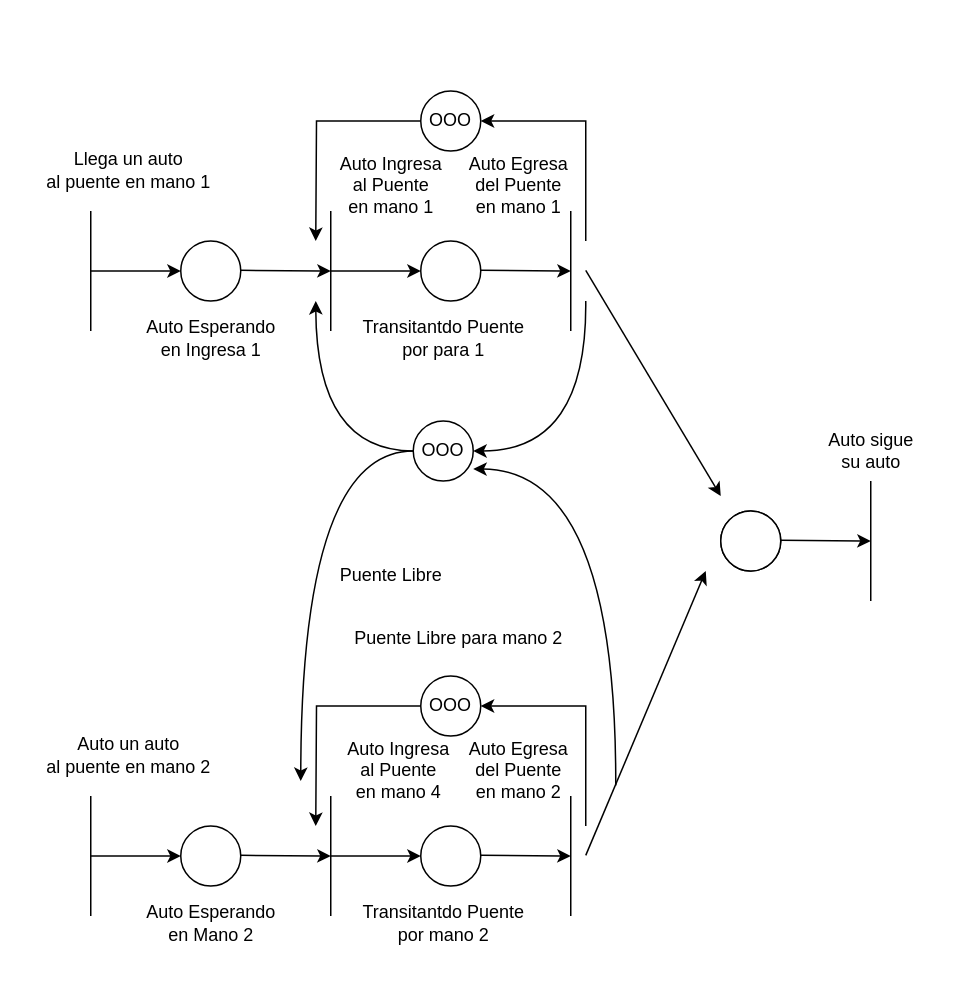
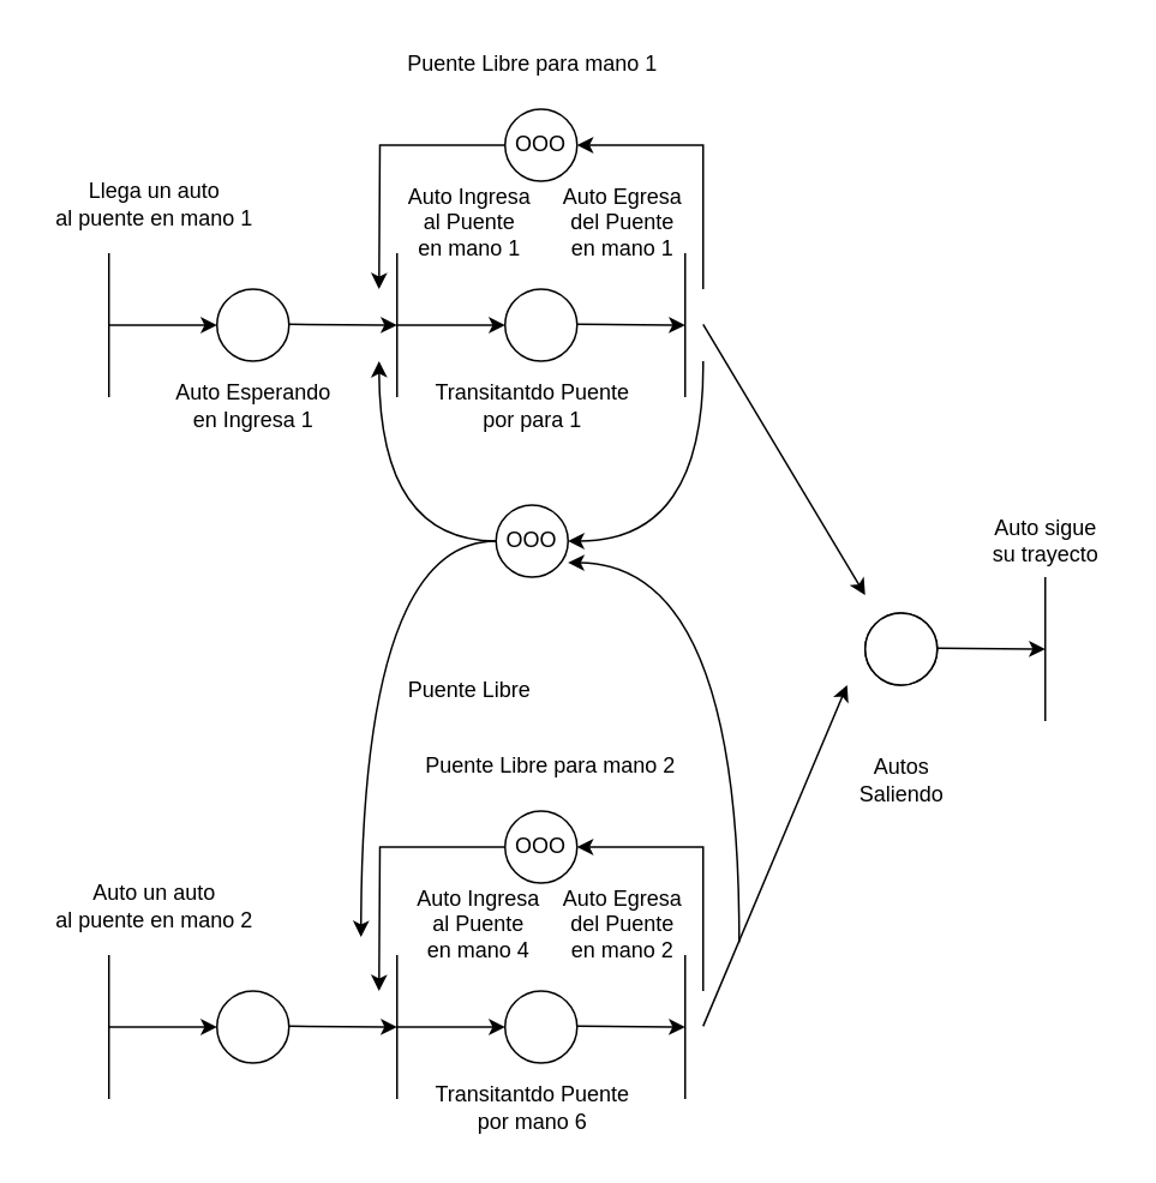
  <mxCell id="0" />
  <mxCell id="1" parent="0" />
  <mxCell id="2" value="" style="endArrow=none;html=1;rounded=0;" parent="1" edge="1"><mxGeometry width="50" height="50" relative="1" as="geometry"><mxPoint x="60" y="220" as="sourcePoint" /><mxPoint x="60" y="140" as="targetPoint" /></mxGeometry></mxCell>
  <mxCell id="3" value="" style="endArrow=classic;html=1;rounded=0;" parent="1" edge="1"><mxGeometry width="50" height="50" relative="1" as="geometry"><mxPoint x="60" y="180" as="sourcePoint" /><mxPoint x="120" y="180" as="targetPoint" /></mxGeometry></mxCell>
  <mxCell id="4" value="Llega un auto&lt;div&gt;al puente en mano 1&lt;/div&gt;" style="text;html=1;align=center;verticalAlign=middle;resizable=0;points=[];autosize=1;strokeColor=none;fillColor=none;" parent="1" vertex="1"><mxGeometry y="93" width="130" height="40" as="geometry" x="20" /></mxCell>
  <mxCell id="5" value="" style="ellipse;whiteSpace=wrap;html=1;aspect=fixed;" parent="1" vertex="1"><mxGeometry x="120" y="160" width="40" height="40" as="geometry" /></mxCell>
  <mxCell id="6" value="" style="endArrow=none;html=1;rounded=0;" parent="1" edge="1"><mxGeometry width="50" height="50" relative="1" as="geometry"><mxPoint x="220" y="220" as="sourcePoint" /><mxPoint x="220" y="140" as="targetPoint" /></mxGeometry></mxCell>
  <mxCell id="7" value="" style="endArrow=classic;html=1;rounded=0;" parent="1" edge="1"><mxGeometry width="50" height="50" relative="1" as="geometry"><mxPoint x="220" y="180" as="sourcePoint" /><mxPoint x="280" y="180" as="targetPoint" /></mxGeometry></mxCell>
  <mxCell id="8" value="" style="endArrow=classic;html=1;rounded=0;" parent="1" edge="1"><mxGeometry width="50" height="50" relative="1" as="geometry"><mxPoint x="160" y="179.58" as="sourcePoint" /><mxPoint x="220" y="180" as="targetPoint" /></mxGeometry></mxCell>
  <mxCell id="9" value="Auto Esperando&lt;div&gt;en Ingresa 1&lt;/div&gt;" style="text;html=1;align=center;verticalAlign=middle;resizable=0;points=[];autosize=1;strokeColor=none;fillColor=none;" parent="1" vertex="1"><mxGeometry x="85" y="205" width="110" height="40" as="geometry" /></mxCell>
  <mxCell id="10" value="Auto Ingresa&lt;div&gt;al Puente&lt;/div&gt;&lt;div&gt;en mano 1&lt;/div&gt;" style="text;html=1;align=center;verticalAlign=middle;resizable=0;points=[];autosize=1;strokeColor=none;fillColor=none;" parent="1" vertex="1"><mxGeometry x="215" y="93" width="90" height="60" as="geometry" /></mxCell>
  <mxCell id="11" value="" style="ellipse;whiteSpace=wrap;html=1;aspect=fixed;" parent="1" vertex="1"><mxGeometry x="280" y="160" width="40" height="40" as="geometry" /></mxCell>
  <mxCell id="12" value="" style="endArrow=none;html=1;rounded=0;" parent="1" edge="1"><mxGeometry width="50" height="50" relative="1" as="geometry"><mxPoint x="380" y="220" as="sourcePoint" /><mxPoint x="380" y="140" as="targetPoint" /></mxGeometry></mxCell>
  <mxCell id="13" value="" style="endArrow=classic;html=1;rounded=0;" parent="1" edge="1"><mxGeometry width="50" height="50" relative="1" as="geometry"><mxPoint x="320" y="179.58" as="sourcePoint" /><mxPoint x="380" y="180" as="targetPoint" /></mxGeometry></mxCell>
  <mxCell id="14" value="Transitantdo Puente&lt;div&gt;por para 1&lt;/div&gt;" style="text;html=1;align=center;verticalAlign=middle;resizable=0;points=[];autosize=1;strokeColor=none;fillColor=none;" parent="1" vertex="1"><mxGeometry x="230" y="205" width="130" height="40" as="geometry" /></mxCell>
  <mxCell id="15" style="edgeStyle=orthogonalEdgeStyle;rounded=0;orthogonalLoop=1;jettySize=auto;html=1;" parent="1" source="16" edge="1"><mxGeometry relative="1" as="geometry"><mxPoint x="210" y="160" as="targetPoint" /></mxGeometry></mxCell>
  <mxCell id="16" value="OOO" style="ellipse;whiteSpace=wrap;html=1;aspect=fixed;" parent="1" vertex="1"><mxGeometry x="280" y="60" width="40" height="40" as="geometry" /></mxCell>
  <mxCell id="17" value="" style="endArrow=classic;html=1;rounded=0;entryX=1;entryY=0.5;entryDx=0;entryDy=0;edgeStyle=elbowEdgeStyle;elbow=vertical;" parent="1" target="16" edge="1"><mxGeometry width="50" height="50" relative="1" as="geometry"><mxPoint x="390" y="160" as="sourcePoint" /><mxPoint x="440" y="110" as="targetPoint" /><Array as="points"><mxPoint x="360" y="80" /></Array></mxGeometry></mxCell>
+ <mxCell id="18" value="Puente Libre para mano 1" style="text;html=1;align=center;verticalAlign=middle;resizable=0;points=[];autosize=1;strokeColor=none;fillColor=none;" parent="1" vertex="1"><mxGeometry x="215" width="160" height="30" as="geometry" y="20" /></mxCell>
  <mxCell id="19" value="Auto Egresa&lt;div&gt;del Puente&lt;/div&gt;&lt;div&gt;en mano 1&lt;/div&gt;" style="text;html=1;align=center;verticalAlign=middle;resizable=0;points=[];autosize=1;strokeColor=none;fillColor=none;" parent="1" vertex="1"><mxGeometry x="300" y="93" width="90" height="60" as="geometry" /></mxCell>
  <mxCell id="20" value="Puente Libre" style="text;html=1;align=center;verticalAlign=middle;resizable=0;points=[];autosize=1;strokeColor=none;fillColor=none;" parent="1" vertex="1"><mxGeometry x="215" y="368" width="90" height="30" as="geometry" /></mxCell>
  <mxCell id="21" style="edgeStyle=orthogonalEdgeStyle;rounded=0;orthogonalLoop=1;jettySize=auto;html=1;endArrow=none;endFill=0;startArrow=classic;startFill=1;strokeColor=default;curved=1;" parent="1" source="25" edge="1"><mxGeometry relative="1" as="geometry"><mxPoint x="390" y="200" as="targetPoint" /><Array as="points"><mxPoint x="391" y="300" /></Array></mxGeometry></mxCell>
  <mxCell id="22" style="edgeStyle=orthogonalEdgeStyle;rounded=0;orthogonalLoop=1;jettySize=auto;html=1;curved=1;" parent="1" source="25" edge="1"><mxGeometry relative="1" as="geometry"><mxPoint x="210" y="200" as="targetPoint" /></mxGeometry></mxCell>
  <mxCell id="23" style="edgeStyle=orthogonalEdgeStyle;rounded=0;orthogonalLoop=1;jettySize=auto;html=1;curved=1;" parent="1" source="25" edge="1"><mxGeometry relative="1" as="geometry"><mxPoint x="200" y="520" as="targetPoint" /></mxGeometry></mxCell>
  <mxCell id="24" style="edgeStyle=orthogonalEdgeStyle;rounded=0;orthogonalLoop=1;jettySize=auto;html=1;curved=1;endArrow=none;endFill=0;startArrow=classic;startFill=1;" parent="1" edge="1"><mxGeometry relative="1" as="geometry"><mxPoint x="410" y="523" as="targetPoint" /><mxPoint x="315" y="312" as="sourcePoint" /></mxGeometry></mxCell>
  <mxCell id="25" value="OOO" style="ellipse;whiteSpace=wrap;html=1;aspect=fixed;" parent="1" vertex="1"><mxGeometry x="275" y="280" width="40" height="40" as="geometry" /></mxCell>
  <mxCell id="26" value="" style="endArrow=none;html=1;rounded=0;" parent="1" edge="1"><mxGeometry width="50" height="50" relative="1" as="geometry"><mxPoint x="60" y="610" as="sourcePoint" /><mxPoint x="60" y="530" as="targetPoint" /></mxGeometry></mxCell>
  <mxCell id="27" value="" style="endArrow=classic;html=1;rounded=0;" parent="1" edge="1"><mxGeometry width="50" height="50" relative="1" as="geometry"><mxPoint x="60" y="570" as="sourcePoint" /><mxPoint x="120" y="570" as="targetPoint" /></mxGeometry></mxCell>
  <mxCell id="28" value="Auto un auto&lt;div&gt;al puente en mano 2&lt;/div&gt;" style="text;html=1;align=center;verticalAlign=middle;resizable=0;points=[];autosize=1;strokeColor=none;fillColor=none;" parent="1" vertex="1"><mxGeometry y="483" width="130" height="40" as="geometry" x="20" /></mxCell>
  <mxCell id="29" value="" style="ellipse;whiteSpace=wrap;html=1;aspect=fixed;" parent="1" vertex="1"><mxGeometry x="120" y="550" width="40" height="40" as="geometry" /></mxCell>
  <mxCell id="30" value="" style="endArrow=none;html=1;rounded=0;" parent="1" edge="1"><mxGeometry width="50" height="50" relative="1" as="geometry"><mxPoint x="220" y="610" as="sourcePoint" /><mxPoint x="220" y="530" as="targetPoint" /></mxGeometry></mxCell>
  <mxCell id="31" value="" style="endArrow=classic;html=1;rounded=0;" parent="1" edge="1"><mxGeometry width="50" height="50" relative="1" as="geometry"><mxPoint x="220" y="570" as="sourcePoint" /><mxPoint x="280" y="570" as="targetPoint" /></mxGeometry></mxCell>
  <mxCell id="32" value="" style="endArrow=classic;html=1;rounded=0;" parent="1" edge="1"><mxGeometry width="50" height="50" relative="1" as="geometry"><mxPoint x="160" y="569.58" as="sourcePoint" /><mxPoint x="220" y="570" as="targetPoint" /></mxGeometry></mxCell>
- <mxCell id="33" value="Auto Esperando&lt;div&gt;en Mano 2&lt;/div&gt;" style="text;html=1;align=center;verticalAlign=middle;resizable=0;points=[];autosize=1;strokeColor=none;fillColor=none;" parent="1" vertex="1"><mxGeometry x="85" y="595" width="110" height="40" as="geometry" /></mxCell>
  <mxCell id="34" value="Auto Ingresa&lt;div&gt;al Puente&lt;/div&gt;&lt;div&gt;en mano 4&lt;/div&gt;" style="text;html=1;align=center;verticalAlign=middle;resizable=0;points=[];autosize=1;strokeColor=none;fillColor=none;" parent="1" vertex="1"><mxGeometry x="220" y="483" width="90" height="60" as="geometry" /></mxCell>
  <mxCell id="35" value="" style="ellipse;whiteSpace=wrap;html=1;aspect=fixed;" parent="1" vertex="1"><mxGeometry x="280" y="550" width="40" height="40" as="geometry" /></mxCell>
  <mxCell id="36" value="" style="endArrow=none;html=1;rounded=0;" parent="1" edge="1"><mxGeometry width="50" height="50" relative="1" as="geometry"><mxPoint x="380" y="610" as="sourcePoint" /><mxPoint x="380" y="530" as="targetPoint" /></mxGeometry></mxCell>
  <mxCell id="37" value="" style="endArrow=classic;html=1;rounded=0;" parent="1" edge="1"><mxGeometry width="50" height="50" relative="1" as="geometry"><mxPoint x="320" y="569.58" as="sourcePoint" /><mxPoint x="380" y="570" as="targetPoint" /></mxGeometry></mxCell>
- <mxCell id="38" value="Transitantdo Puente&lt;div&gt;por mano 2&lt;/div&gt;" style="text;html=1;align=center;verticalAlign=middle;resizable=0;points=[];autosize=1;strokeColor=none;fillColor=none;" parent="1" vertex="1"><mxGeometry x="230" y="595" width="130" height="40" as="geometry" /></mxCell>
+ <mxCell id="38" value="Transitantdo Puente&lt;div&gt;por mano 6&lt;/div&gt;" style="text;html=1;align=center;verticalAlign=middle;resizable=0;points=[];autosize=1;strokeColor=none;fillColor=none;" parent="1" vertex="1"><mxGeometry x="230" y="595" width="130" height="40" as="geometry" /></mxCell>
  <mxCell id="39" style="edgeStyle=orthogonalEdgeStyle;rounded=0;orthogonalLoop=1;jettySize=auto;html=1;" parent="1" source="40" edge="1"><mxGeometry relative="1" as="geometry"><mxPoint x="210" y="550" as="targetPoint" /></mxGeometry></mxCell>
  <mxCell id="40" value="OOO" style="ellipse;whiteSpace=wrap;html=1;aspect=fixed;" parent="1" vertex="1"><mxGeometry x="280" y="450" width="40" height="40" as="geometry" /></mxCell>
  <mxCell id="41" value="" style="endArrow=classic;html=1;rounded=0;entryX=1;entryY=0.5;entryDx=0;entryDy=0;edgeStyle=elbowEdgeStyle;elbow=vertical;" parent="1" target="40" edge="1"><mxGeometry width="50" height="50" relative="1" as="geometry"><mxPoint x="390" y="550" as="sourcePoint" /><mxPoint x="440" y="500" as="targetPoint" /><Array as="points"><mxPoint x="360" y="470" /></Array></mxGeometry></mxCell>
  <mxCell id="42" value="Puente Libre para mano 2" style="text;html=1;align=center;verticalAlign=middle;resizable=0;points=[];autosize=1;strokeColor=none;fillColor=none;" parent="1" vertex="1"><mxGeometry x="225" y="410" width="160" height="30" as="geometry" /></mxCell>
  <mxCell id="43" value="Auto Egresa&lt;div&gt;del Puente&lt;/div&gt;&lt;div&gt;en mano 2&lt;/div&gt;" style="text;html=1;align=center;verticalAlign=middle;resizable=0;points=[];autosize=1;strokeColor=none;fillColor=none;" parent="1" vertex="1"><mxGeometry x="300" y="483" width="90" height="60" as="geometry" /></mxCell>
  <mxCell id="44" value="" style="ellipse;whiteSpace=wrap;html=1;aspect=fixed;" vertex="1" parent="1"><mxGeometry x="480" y="340" width="40" height="40" as="geometry" /></mxCell>
+ <mxCell id="45" value="Autos&lt;div&gt;Saliendo&lt;/div&gt;" style="text;html=1;align=center;verticalAlign=middle;resizable=0;points=[];autosize=1;strokeColor=none;fillColor=none;" vertex="1" parent="1"><mxGeometry x="465" y="413" width="70" height="40" as="geometry" /></mxCell>
  <mxCell id="46" value="" style="endArrow=classic;html=1;rounded=0;" edge="1" parent="1"><mxGeometry width="50" height="50" relative="1" as="geometry"><mxPoint x="390" y="569.58" as="sourcePoint" /><mxPoint x="470" y="380" as="targetPoint" /></mxGeometry></mxCell>
  <mxCell id="47" value="" style="endArrow=classic;html=1;rounded=0;" edge="1" parent="1"><mxGeometry width="50" height="50" relative="1" as="geometry"><mxPoint x="390" y="179.58" as="sourcePoint" /><mxPoint x="480" y="330" as="targetPoint" /></mxGeometry></mxCell>
  <mxCell id="48" value="" style="ellipse;whiteSpace=wrap;html=1;aspect=fixed;" vertex="1" parent="1"><mxGeometry x="480" y="340" width="40" height="40" as="geometry" /></mxCell>
  <mxCell id="49" value="" style="endArrow=none;html=1;rounded=0;" edge="1" parent="1"><mxGeometry width="50" height="50" relative="1" as="geometry"><mxPoint x="580" y="400" as="sourcePoint" /><mxPoint x="580" y="320" as="targetPoint" /></mxGeometry></mxCell>
  <mxCell id="50" value="" style="endArrow=classic;html=1;rounded=0;" edge="1" parent="1"><mxGeometry width="50" height="50" relative="1" as="geometry"><mxPoint x="520" y="359.58" as="sourcePoint" /><mxPoint x="580" y="360" as="targetPoint" /></mxGeometry></mxCell>
- <mxCell id="51" value="Auto sigue&lt;div&gt;su auto&lt;/div&gt;" style="text;html=1;align=center;verticalAlign=middle;resizable=0;points=[];autosize=1;strokeColor=none;fillColor=none;" vertex="1" parent="1"><mxGeometry x="540" y="280" width="80" height="40" as="geometry" /></mxCell>
+ <mxCell id="51" value="Auto sigue&lt;div&gt;su trayecto&lt;/div&gt;" style="text;html=1;align=center;verticalAlign=middle;resizable=0;points=[];autosize=1;strokeColor=none;fillColor=none;" vertex="1" parent="1"><mxGeometry x="540" y="280" width="80" height="40" as="geometry" /></mxCell>
